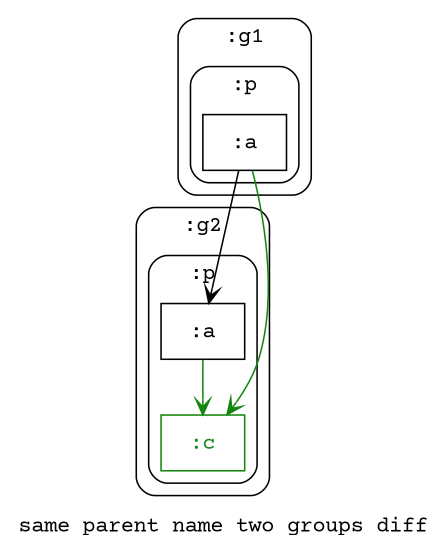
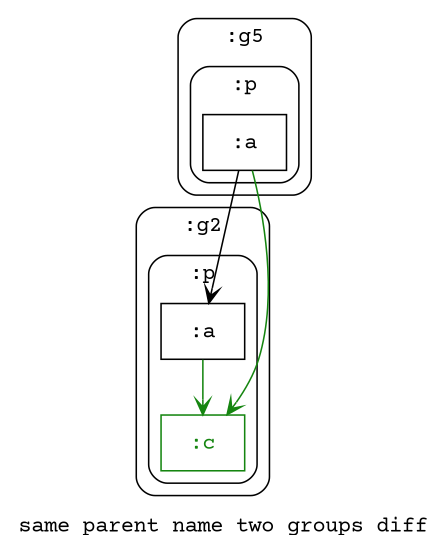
  digraph {
    bgcolor="#ffffff"
    fontcolor="#000000"
    fontname="Courier Prime"
    label="same parent name two groups diff"
    node [color="#000000" fontcolor="#000000" fontname="Courier Prime" shape=rectangle]
    edge [arrowhead=vee color="#158510" fontname="Courier Prime"]
    n1 [label=":a"]
    n2 [label=":a"]
    n3 [color="#158510" fontcolor="#158510" label=":c"]
    subgraph cluster_1 {
      color="#000000"
-     label=":g1"
+     label=":g5"
      style=rounded
      subgraph cluster_2 {
        color="#000000"
        label=":p"
        style=rounded
        n1
      }
    }
    subgraph cluster_3 {
      color="#000000"
      label=":g2"
      style=rounded
      subgraph cluster_4 {
        color="#000000"
        label=":p"
        style=rounded
        n2
        n3
      }
    }
    n1 -> n2 [color="#000000"]
    n1 -> n3
    n2 -> n3
  }
